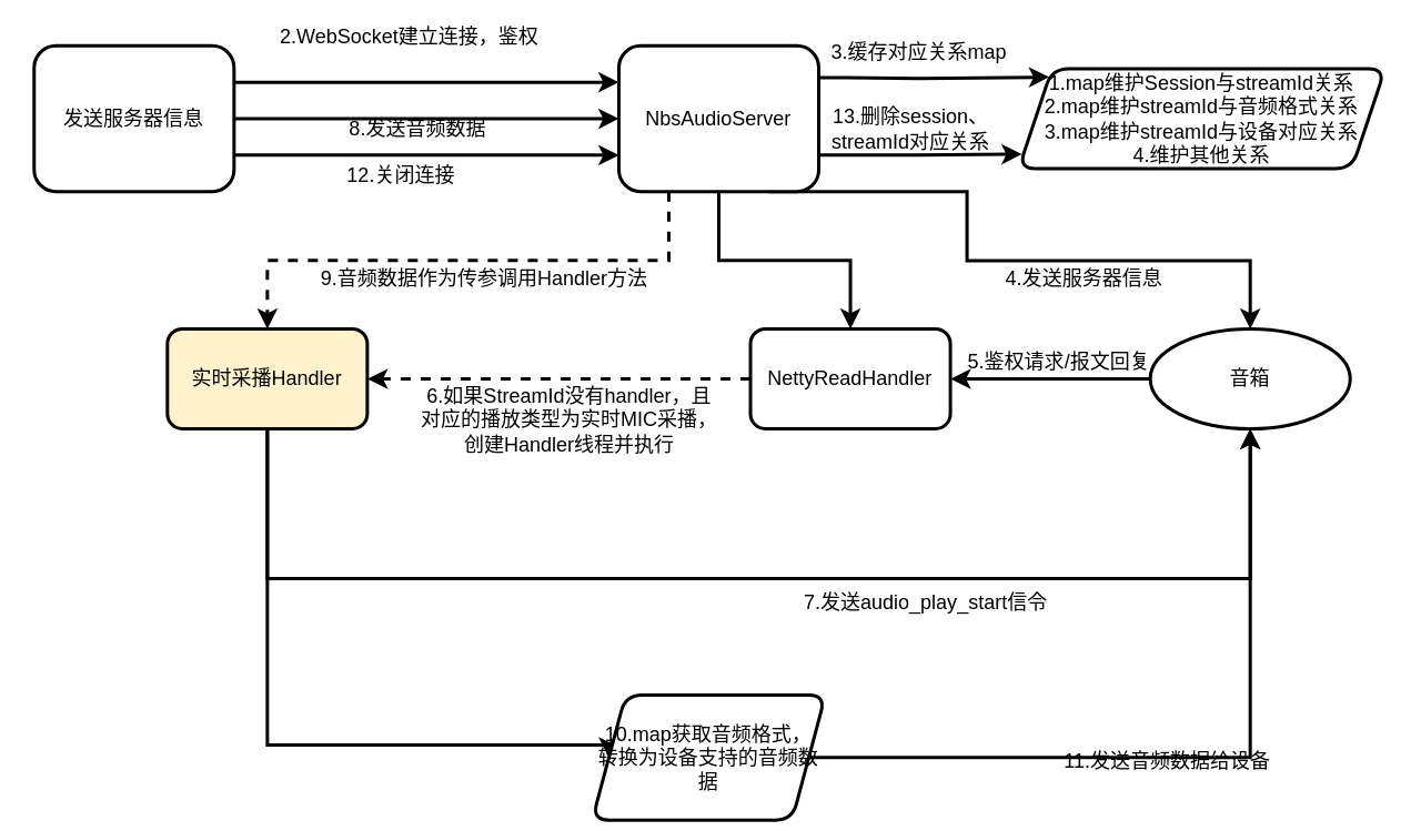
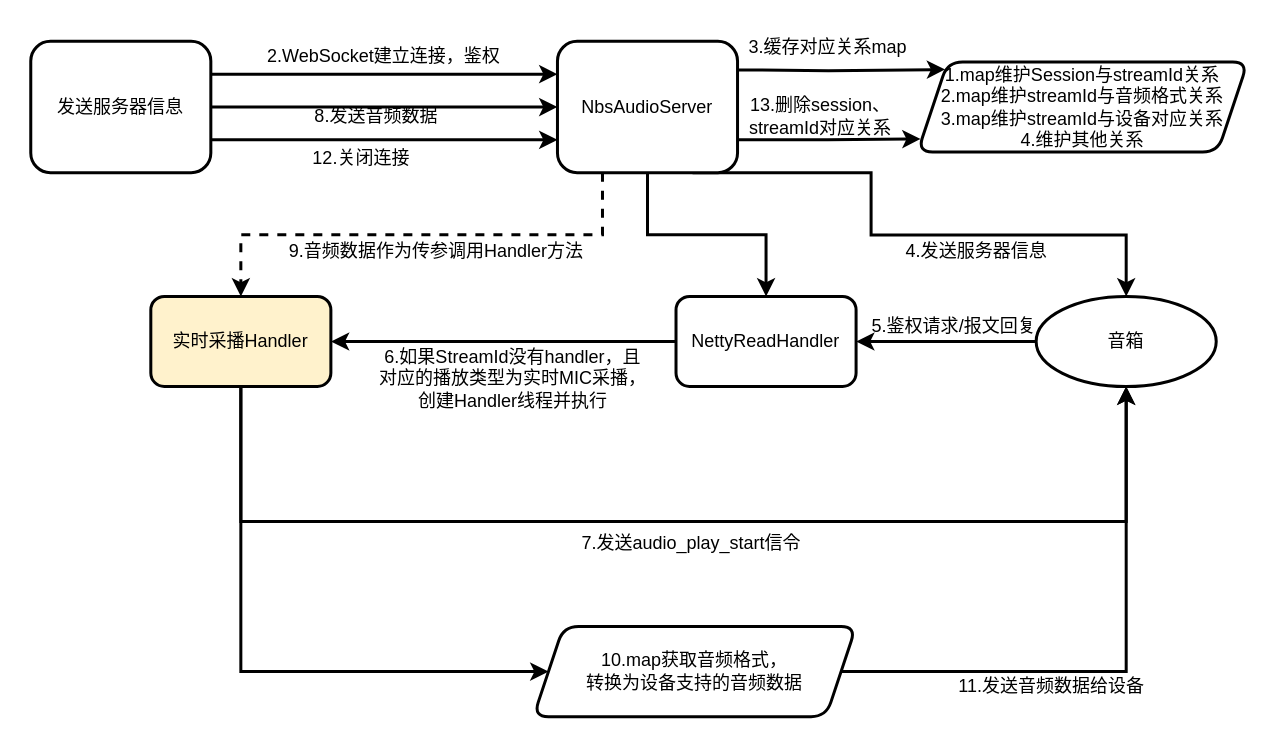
  <mxCell id="0" />
  <mxCell id="1" parent="0" />
  <mxCell id="2" value="" style="edgeStyle=orthogonalEdgeStyle;rounded=0;orthogonalLoop=1;jettySize=auto;html=1;sketch=0;shadow=0;strokeWidth=2;" parent="1" source="7" target="9" edge="1"><mxGeometry relative="1" as="geometry" /></mxCell>
  <mxCell id="3" value="" style="edgeStyle=orthogonalEdgeStyle;rounded=0;sketch=0;orthogonalLoop=1;jettySize=auto;html=1;shadow=0;strokeWidth=2;entryX=0;entryY=0;entryDx=0;entryDy=0;" parent="1" target="23" edge="1"><mxGeometry relative="1" as="geometry"><mxPoint x="491" y="46" as="sourcePoint" /></mxGeometry></mxCell>
  <mxCell id="4" style="edgeStyle=orthogonalEdgeStyle;rounded=0;sketch=0;orthogonalLoop=1;jettySize=auto;html=1;exitX=0.25;exitY=1;exitDx=0;exitDy=0;entryX=0.5;entryY=0;entryDx=0;entryDy=0;shadow=0;strokeWidth=2;dashed=1;" parent="1" source="7" target="20" edge="1"><mxGeometry relative="1" as="geometry" /></mxCell>
  <mxCell id="5" style="edgeStyle=orthogonalEdgeStyle;rounded=0;sketch=0;orthogonalLoop=1;jettySize=auto;html=1;exitX=0.75;exitY=1;exitDx=0;exitDy=0;shadow=0;strokeWidth=2;" parent="1" source="7" target="11" edge="1"><mxGeometry relative="1" as="geometry"><Array as="points"><mxPoint x="580" y="115" /><mxPoint x="580" y="156" /><mxPoint x="750" y="156" /></Array></mxGeometry></mxCell>
  <mxCell id="6" style="edgeStyle=orthogonalEdgeStyle;rounded=0;orthogonalLoop=1;jettySize=auto;html=1;exitX=1;exitY=0.75;exitDx=0;exitDy=0;entryX=0.009;entryY=0.854;entryDx=0;entryDy=0;entryPerimeter=0;strokeWidth=2;" edge="1" parent="1" source="7" target="23"><mxGeometry relative="1" as="geometry" /></mxCell>
  <mxCell id="7" value="NbsAudioServer" style="rounded=1;whiteSpace=wrap;html=1;strokeWidth=2;fillWeight=4;hachureGap=8;hachureAngle=45;sketch=0;shadow=0;" parent="1" vertex="1"><mxGeometry x="371" y="27" width="120" height="87.5" as="geometry" /></mxCell>
- <mxCell id="8" value="" style="edgeStyle=orthogonalEdgeStyle;rounded=0;orthogonalLoop=1;jettySize=auto;html=1;sketch=0;shadow=0;strokeWidth=2;dashed=1;" parent="1" source="9" target="20" edge="1"><mxGeometry relative="1" as="geometry" /></mxCell>
+ <mxCell id="8" value="" style="edgeStyle=orthogonalEdgeStyle;rounded=0;orthogonalLoop=1;jettySize=auto;html=1;sketch=0;shadow=0;strokeWidth=2;" parent="1" source="9" target="20" edge="1"><mxGeometry relative="1" as="geometry" /></mxCell>
  <mxCell id="9" value="NettyReadHandler" style="rounded=1;whiteSpace=wrap;html=1;strokeWidth=2;fillWeight=4;hachureGap=8;hachureAngle=45;sketch=0;shadow=0;" parent="1" vertex="1"><mxGeometry x="450" y="197" width="120" height="60" as="geometry" /></mxCell>
  <mxCell id="10" style="edgeStyle=orthogonalEdgeStyle;rounded=0;orthogonalLoop=1;jettySize=auto;html=1;exitX=0;exitY=0.5;exitDx=0;exitDy=0;entryX=1;entryY=0.5;entryDx=0;entryDy=0;sketch=0;shadow=0;strokeWidth=2;" parent="1" source="11" target="9" edge="1"><mxGeometry relative="1" as="geometry" /></mxCell>
  <mxCell id="11" value="音箱" style="ellipse;whiteSpace=wrap;html=1;strokeWidth=2;fillWeight=2;hachureGap=8;fillStyle=dots;sketch=0;shadow=0;" parent="1" vertex="1"><mxGeometry x="690" y="197" width="120" height="60" as="geometry" /></mxCell>
  <mxCell id="12" value="5.鉴权请求/报文回复" style="text;html=1;align=center;verticalAlign=middle;resizable=0;points=[];autosize=1;sketch=0;shadow=0;strokeWidth=2;" parent="1" vertex="1"><mxGeometry x="575" y="207" width="120" height="20" as="geometry" /></mxCell>
  <mxCell id="13" style="edgeStyle=orthogonalEdgeStyle;rounded=0;orthogonalLoop=1;jettySize=auto;html=1;exitX=1;exitY=0.25;exitDx=0;exitDy=0;entryX=0;entryY=0.25;entryDx=0;entryDy=0;sketch=0;shadow=0;strokeWidth=2;" parent="1" source="16" target="7" edge="1"><mxGeometry relative="1" as="geometry" /></mxCell>
  <mxCell id="14" style="edgeStyle=orthogonalEdgeStyle;rounded=0;sketch=0;orthogonalLoop=1;jettySize=auto;html=1;exitX=1;exitY=0.5;exitDx=0;exitDy=0;entryX=0;entryY=0.5;entryDx=0;entryDy=0;shadow=0;strokeWidth=2;" parent="1" source="16" target="7" edge="1"><mxGeometry relative="1" as="geometry" /></mxCell>
  <mxCell id="15" style="edgeStyle=orthogonalEdgeStyle;rounded=0;orthogonalLoop=1;jettySize=auto;html=1;exitX=1;exitY=0.75;exitDx=0;exitDy=0;entryX=0;entryY=0.75;entryDx=0;entryDy=0;strokeWidth=2;" edge="1" parent="1" source="16" target="7"><mxGeometry relative="1" as="geometry" /></mxCell>
  <mxCell id="16" value="发送服务器信息" style="rounded=1;whiteSpace=wrap;html=1;strokeWidth=2;fillWeight=4;hachureGap=8;hachureAngle=45;sketch=0;shadow=0;" parent="1" vertex="1"><mxGeometry x="20" y="27" width="120" height="87.5" as="geometry" /></mxCell>
- <mxCell id="17" value="2.WebSocket建立连接，鉴权" style="text;html=1;align=center;verticalAlign=middle;resizable=0;points=[];autosize=1;sketch=0;shadow=0;strokeWidth=2;" parent="1" vertex="1"><mxGeometry x="160" y="12" width="170" height="20" as="geometry" /></mxCell>
+ <mxCell id="17" value="2.WebSocket建立连接，鉴权" style="text;html=1;align=center;verticalAlign=middle;resizable=0;points=[];autosize=1;sketch=0;shadow=0;strokeWidth=2;" parent="1" vertex="1"><mxGeometry x="170" y="27" width="170" height="20" as="geometry" /></mxCell>
  <mxCell id="18" style="edgeStyle=orthogonalEdgeStyle;rounded=0;orthogonalLoop=1;jettySize=auto;html=1;exitX=0.5;exitY=1;exitDx=0;exitDy=0;entryX=0.5;entryY=1;entryDx=0;entryDy=0;sketch=0;shadow=0;strokeWidth=2;" parent="1" source="20" target="11" edge="1"><mxGeometry relative="1" as="geometry"><Array as="points"><mxPoint x="160" y="347" /><mxPoint x="750" y="347" /></Array></mxGeometry></mxCell>
  <mxCell id="19" style="edgeStyle=orthogonalEdgeStyle;rounded=0;sketch=0;orthogonalLoop=1;jettySize=auto;html=1;exitX=0.5;exitY=1;exitDx=0;exitDy=0;shadow=0;strokeWidth=2;entryX=0;entryY=0.5;entryDx=0;entryDy=0;" parent="1" source="20" target="29" edge="1"><mxGeometry relative="1" as="geometry"><mxPoint x="290" y="517" as="targetPoint" /><Array as="points"><mxPoint x="160" y="447" /></Array></mxGeometry></mxCell>
  <mxCell id="20" value="实时采播Handler" style="whiteSpace=wrap;html=1;rounded=1;strokeWidth=2;sketch=0;fillWeight=4;hachureGap=8;hachureAngle=45;shadow=0;fillColor=#fff2cc;" parent="1" vertex="1"><mxGeometry x="100" y="197" width="120" height="60" as="geometry" /></mxCell>
  <mxCell id="21" value="6.如果StreamId没有handler，且&lt;br&gt;对应的播放类型为实时MIC采播，&lt;br&gt;创建Handler线程并执行" style="text;html=1;align=center;verticalAlign=middle;resizable=0;points=[];autosize=1;sketch=0;shadow=0;strokeWidth=2;" parent="1" vertex="1"><mxGeometry x="246" y="227" width="190" height="50" as="geometry" /></mxCell>
- <mxCell id="22" value="7.发送audio_play_start信令" style="text;html=1;align=center;verticalAlign=middle;resizable=0;points=[];autosize=1;sketch=0;shadow=0;strokeWidth=2;" parent="1" vertex="1"><mxGeometry x="475" y="352" width="160" height="20" as="geometry" /></mxCell>
+ <mxCell id="22" value="7.发送audio_play_start信令" style="text;html=1;align=center;verticalAlign=middle;resizable=0;points=[];autosize=1;sketch=0;shadow=0;strokeWidth=2;" parent="1" vertex="1"><mxGeometry x="380" y="352" width="160" height="20" as="geometry" /></mxCell>
  <mxCell id="23" value="1.map维护Session与streamId关系&lt;br&gt;2.map维护streamId与音频格式关系&lt;br&gt;3.map维护streamId与设备对应关系&lt;br&gt;4.维护其他关系" style="shape=parallelogram;perimeter=parallelogramPerimeter;whiteSpace=wrap;html=1;fixedSize=1;rounded=1;shadow=0;strokeWidth=2;sketch=0;fillWeight=4;hachureGap=8;hachureAngle=45;" parent="1" vertex="1"><mxGeometry x="611" y="40.75" width="220" height="60" as="geometry" /></mxCell>
  <mxCell id="24" value="8.发送音频数据" style="text;html=1;align=center;verticalAlign=middle;resizable=0;points=[];autosize=1;" parent="1" vertex="1"><mxGeometry x="200" y="67" width="100" height="20" as="geometry" /></mxCell>
  <mxCell id="25" value="3.缓存对应关系map" style="text;html=1;align=center;verticalAlign=middle;resizable=0;points=[];autosize=1;" parent="1" vertex="1"><mxGeometry x="491" y="20.75" width="120" height="20" as="geometry" /></mxCell>
  <mxCell id="26" value="9.音频数据作为传参调用Handler方法" style="text;html=1;align=center;verticalAlign=middle;resizable=0;points=[];autosize=1;" parent="1" vertex="1"><mxGeometry x="185" y="157" width="210" height="20" as="geometry" /></mxCell>
  <mxCell id="27" value="4.发送服务器信息" style="text;html=1;align=center;verticalAlign=middle;resizable=0;points=[];autosize=1;" parent="1" vertex="1"><mxGeometry x="595" y="157" width="110" height="20" as="geometry" /></mxCell>
  <mxCell id="28" style="edgeStyle=orthogonalEdgeStyle;rounded=0;sketch=0;orthogonalLoop=1;jettySize=auto;html=1;exitX=1;exitY=0.5;exitDx=0;exitDy=0;entryX=0.5;entryY=1;entryDx=0;entryDy=0;shadow=0;strokeWidth=2;" parent="1" source="29" target="11" edge="1"><mxGeometry relative="1" as="geometry" /></mxCell>
- <mxCell id="29" value="10.map获取音频格式，&lt;br&gt;转换为设备支持的音频数据" style="shape=parallelogram;perimeter=parallelogramPerimeter;whiteSpace=wrap;html=1;fixedSize=1;rounded=1;shadow=0;strokeWidth=2;sketch=0;fillWeight=4;hachureGap=8;hachureAngle=45;" parent="1" vertex="1"><mxGeometry x="355" y="417" width="140" height="75" as="geometry" /></mxCell>
+ <mxCell id="29" value="10.map获取音频格式，&lt;br&gt;转换为设备支持的音频数据" style="shape=parallelogram;perimeter=parallelogramPerimeter;whiteSpace=wrap;html=1;fixedSize=1;rounded=1;shadow=0;strokeWidth=2;sketch=0;fillWeight=4;hachureGap=8;hachureAngle=45;" parent="1" vertex="1"><mxGeometry x="355" y="417" width="215" height="60" as="geometry" /></mxCell>
  <mxCell id="30" value="11.发送音频数据给设备" style="text;html=1;align=center;verticalAlign=middle;resizable=0;points=[];autosize=1;" parent="1" vertex="1"><mxGeometry x="630" y="447" width="140" height="20" as="geometry" /></mxCell>
  <mxCell id="31" value="12.关闭连接" style="text;html=1;align=center;verticalAlign=middle;resizable=0;points=[];autosize=1;" vertex="1" parent="1"><mxGeometry x="200" y="94.5" width="80" height="20" as="geometry" /></mxCell>
  <mxCell id="32" value="13.删除session、&lt;br&gt;streamId对应关系" style="text;html=1;align=center;verticalAlign=middle;resizable=0;points=[];autosize=1;" vertex="1" parent="1"><mxGeometry x="491" y="62" width="110" height="30" as="geometry" /></mxCell>
